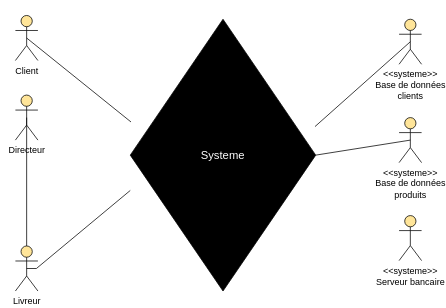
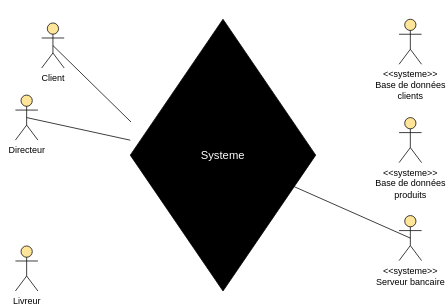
  <mxCell id="0" />
  <mxCell id="1" parent="0" />
  <mxCell id="2" value="&lt;font style=&quot;font-size: 15px&quot; color=&quot;#FFFFFF&quot;&gt;Systeme&lt;/font&gt;" style="rhombus;whiteSpace=wrap;html=1;fillColor=#000000;labelBackgroundColor=none;" parent="1" vertex="1"><mxGeometry x="173" y="25" width="247" height="362" as="geometry" /></mxCell>
- <mxCell id="3" style="edgeStyle=none;rounded=0;orthogonalLoop=1;jettySize=auto;html=1;exitX=0.5;exitY=0.5;exitDx=0;exitDy=0;exitPerimeter=0;endArrow=none;endFill=0;labelBackgroundColor=none;" parent="1" source="4" target="8" edge="1"><mxGeometry relative="1" as="geometry" /></mxCell>
+ <mxCell id="3" style="edgeStyle=none;rounded=0;orthogonalLoop=1;jettySize=auto;html=1;exitX=0.5;exitY=0.5;exitDx=0;exitDy=0;exitPerimeter=0;entryX=0;entryY=0.445;entryDx=0;entryDy=0;endArrow=none;endFill=0;entryPerimeter=0;labelBackgroundColor=none;" parent="1" source="4" target="2" edge="1"><mxGeometry relative="1" as="geometry" /></mxCell>
  <mxCell id="4" value="&lt;div&gt;Directeur&lt;/div&gt;" style="shape=umlActor;verticalLabelPosition=bottom;labelBackgroundColor=none;verticalAlign=top;html=1;outlineConnect=0;fillColor=#FFE599;" parent="1" vertex="1"><mxGeometry x="20" y="126" width="30" height="60" as="geometry" /></mxCell>
  <mxCell id="5" style="edgeStyle=none;rounded=0;orthogonalLoop=1;jettySize=auto;html=1;exitX=0.5;exitY=0.5;exitDx=0;exitDy=0;exitPerimeter=0;entryX=0.004;entryY=0.378;entryDx=0;entryDy=0;endArrow=none;endFill=0;entryPerimeter=0;labelBackgroundColor=none;" parent="1" source="6" target="2" edge="1"><mxGeometry relative="1" as="geometry" /></mxCell>
- <mxCell id="6" value="Client" style="shape=umlActor;verticalLabelPosition=bottom;labelBackgroundColor=none;verticalAlign=top;html=1;outlineConnect=0;fillColor=#FFE599;" parent="1" vertex="1"><mxGeometry x="20" y="20" width="30" height="60" as="geometry" /></mxCell>
- <mxCell id="7" style="edgeStyle=none;rounded=0;orthogonalLoop=1;jettySize=auto;html=1;exitX=0.5;exitY=0.5;exitDx=0;exitDy=0;exitPerimeter=0;entryX=0;entryY=0.63;entryDx=0;entryDy=0;endArrow=none;endFill=0;entryPerimeter=0;labelBackgroundColor=none;" parent="1" source="8" target="2" edge="1"><mxGeometry relative="1" as="geometry"><Array as="points"><mxPoint x="48" y="357" /></Array></mxGeometry></mxCell>
+ <mxCell id="6" value="Client" style="shape=umlActor;verticalLabelPosition=bottom;labelBackgroundColor=none;verticalAlign=top;html=1;outlineConnect=0;fillColor=#FFE599;" parent="1" vertex="1"><mxGeometry x="55" y="30" width="30" height="60" as="geometry" /></mxCell>
  <mxCell id="8" value="Livreur" style="shape=umlActor;verticalLabelPosition=bottom;labelBackgroundColor=none;verticalAlign=top;html=1;outlineConnect=0;fillColor=#FFE599;" parent="1" vertex="1"><mxGeometry x="20" y="327" width="30" height="60" as="geometry" /></mxCell>
- <mxCell id="9" style="edgeStyle=none;rounded=0;orthogonalLoop=1;jettySize=auto;html=1;exitX=0.5;exitY=0.5;exitDx=0;exitDy=0;exitPerimeter=0;entryX=0.996;entryY=0.395;entryDx=0;entryDy=0;entryPerimeter=0;endArrow=none;endFill=0;labelBackgroundColor=none;" parent="1" source="10" target="2" edge="1"><mxGeometry relative="1" as="geometry" /></mxCell>
  <mxCell id="10" value="&lt;div&gt;&amp;lt;&amp;lt;systeme&amp;gt;&amp;gt;&lt;/div&gt;&lt;div&gt;Base de données&lt;/div&gt;&lt;div&gt;clients&lt;br&gt;&lt;/div&gt;" style="shape=umlActor;verticalLabelPosition=bottom;labelBackgroundColor=none;verticalAlign=top;html=1;outlineConnect=0;fillColor=#FFE599;" parent="1" vertex="1"><mxGeometry x="531" y="25" width="30" height="60" as="geometry" /></mxCell>
- <mxCell id="11" style="rounded=0;orthogonalLoop=1;jettySize=auto;html=1;exitX=0.5;exitY=0.5;exitDx=0;exitDy=0;exitPerimeter=0;entryX=1;entryY=0.5;entryDx=0;entryDy=0;endArrow=none;endFill=0;" edge="1" parent="1" source="12" target="2"><mxGeometry relative="1" as="geometry" /></mxCell>
  <mxCell id="12" value="&lt;div&gt;&amp;lt;&amp;lt;systeme&amp;gt;&amp;gt;&lt;/div&gt;&lt;div&gt;Base de données &lt;br&gt;&lt;/div&gt;&lt;div&gt;produits&lt;br&gt;&lt;/div&gt;" style="shape=umlActor;verticalLabelPosition=bottom;labelBackgroundColor=none;verticalAlign=top;html=1;outlineConnect=0;fillColor=#FFE599;" parent="1" vertex="1"><mxGeometry x="531" y="156" width="30" height="60" as="geometry" /></mxCell>
+ <mxCell id="13" style="edgeStyle=none;rounded=0;orthogonalLoop=1;jettySize=auto;html=1;exitX=0.5;exitY=0.5;exitDx=0;exitDy=0;exitPerimeter=0;endArrow=none;endFill=0;" edge="1" parent="1" source="14" target="2"><mxGeometry relative="1" as="geometry" /></mxCell>
  <mxCell id="14" value="&lt;div&gt;&amp;lt;&amp;lt;systeme&amp;gt;&amp;gt;&lt;/div&gt;&lt;div&gt;Serveur bancaire&lt;br&gt;&lt;/div&gt;" style="shape=umlActor;verticalLabelPosition=bottom;labelBackgroundColor=none;verticalAlign=top;html=1;outlineConnect=0;fillColor=#FFE599;" vertex="1" parent="1"><mxGeometry x="531" y="286.5" width="30" height="60" as="geometry" /></mxCell>
